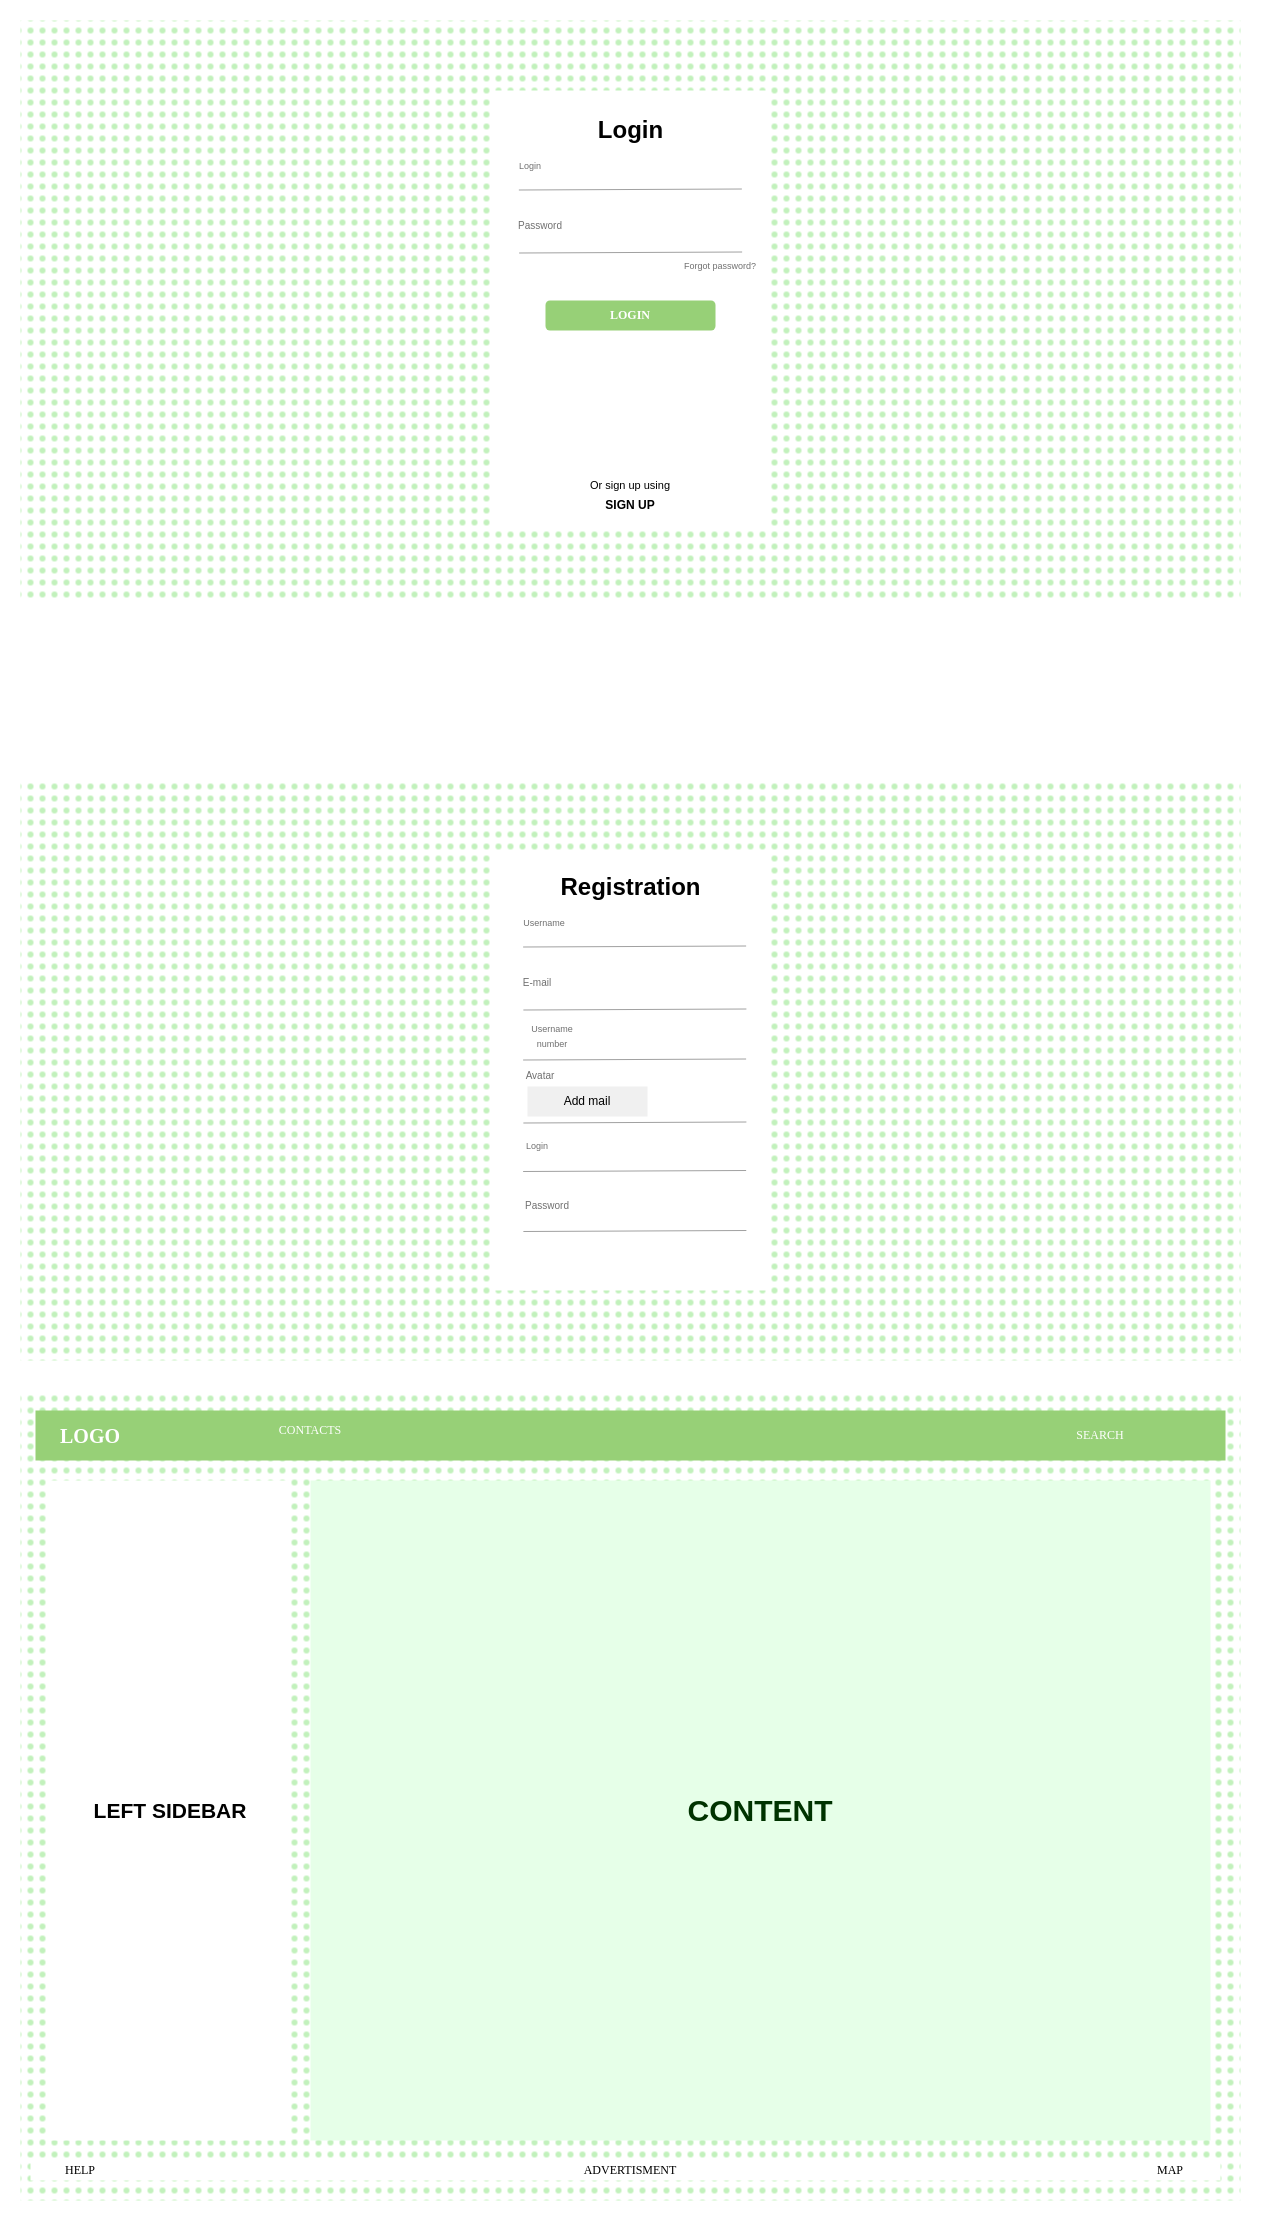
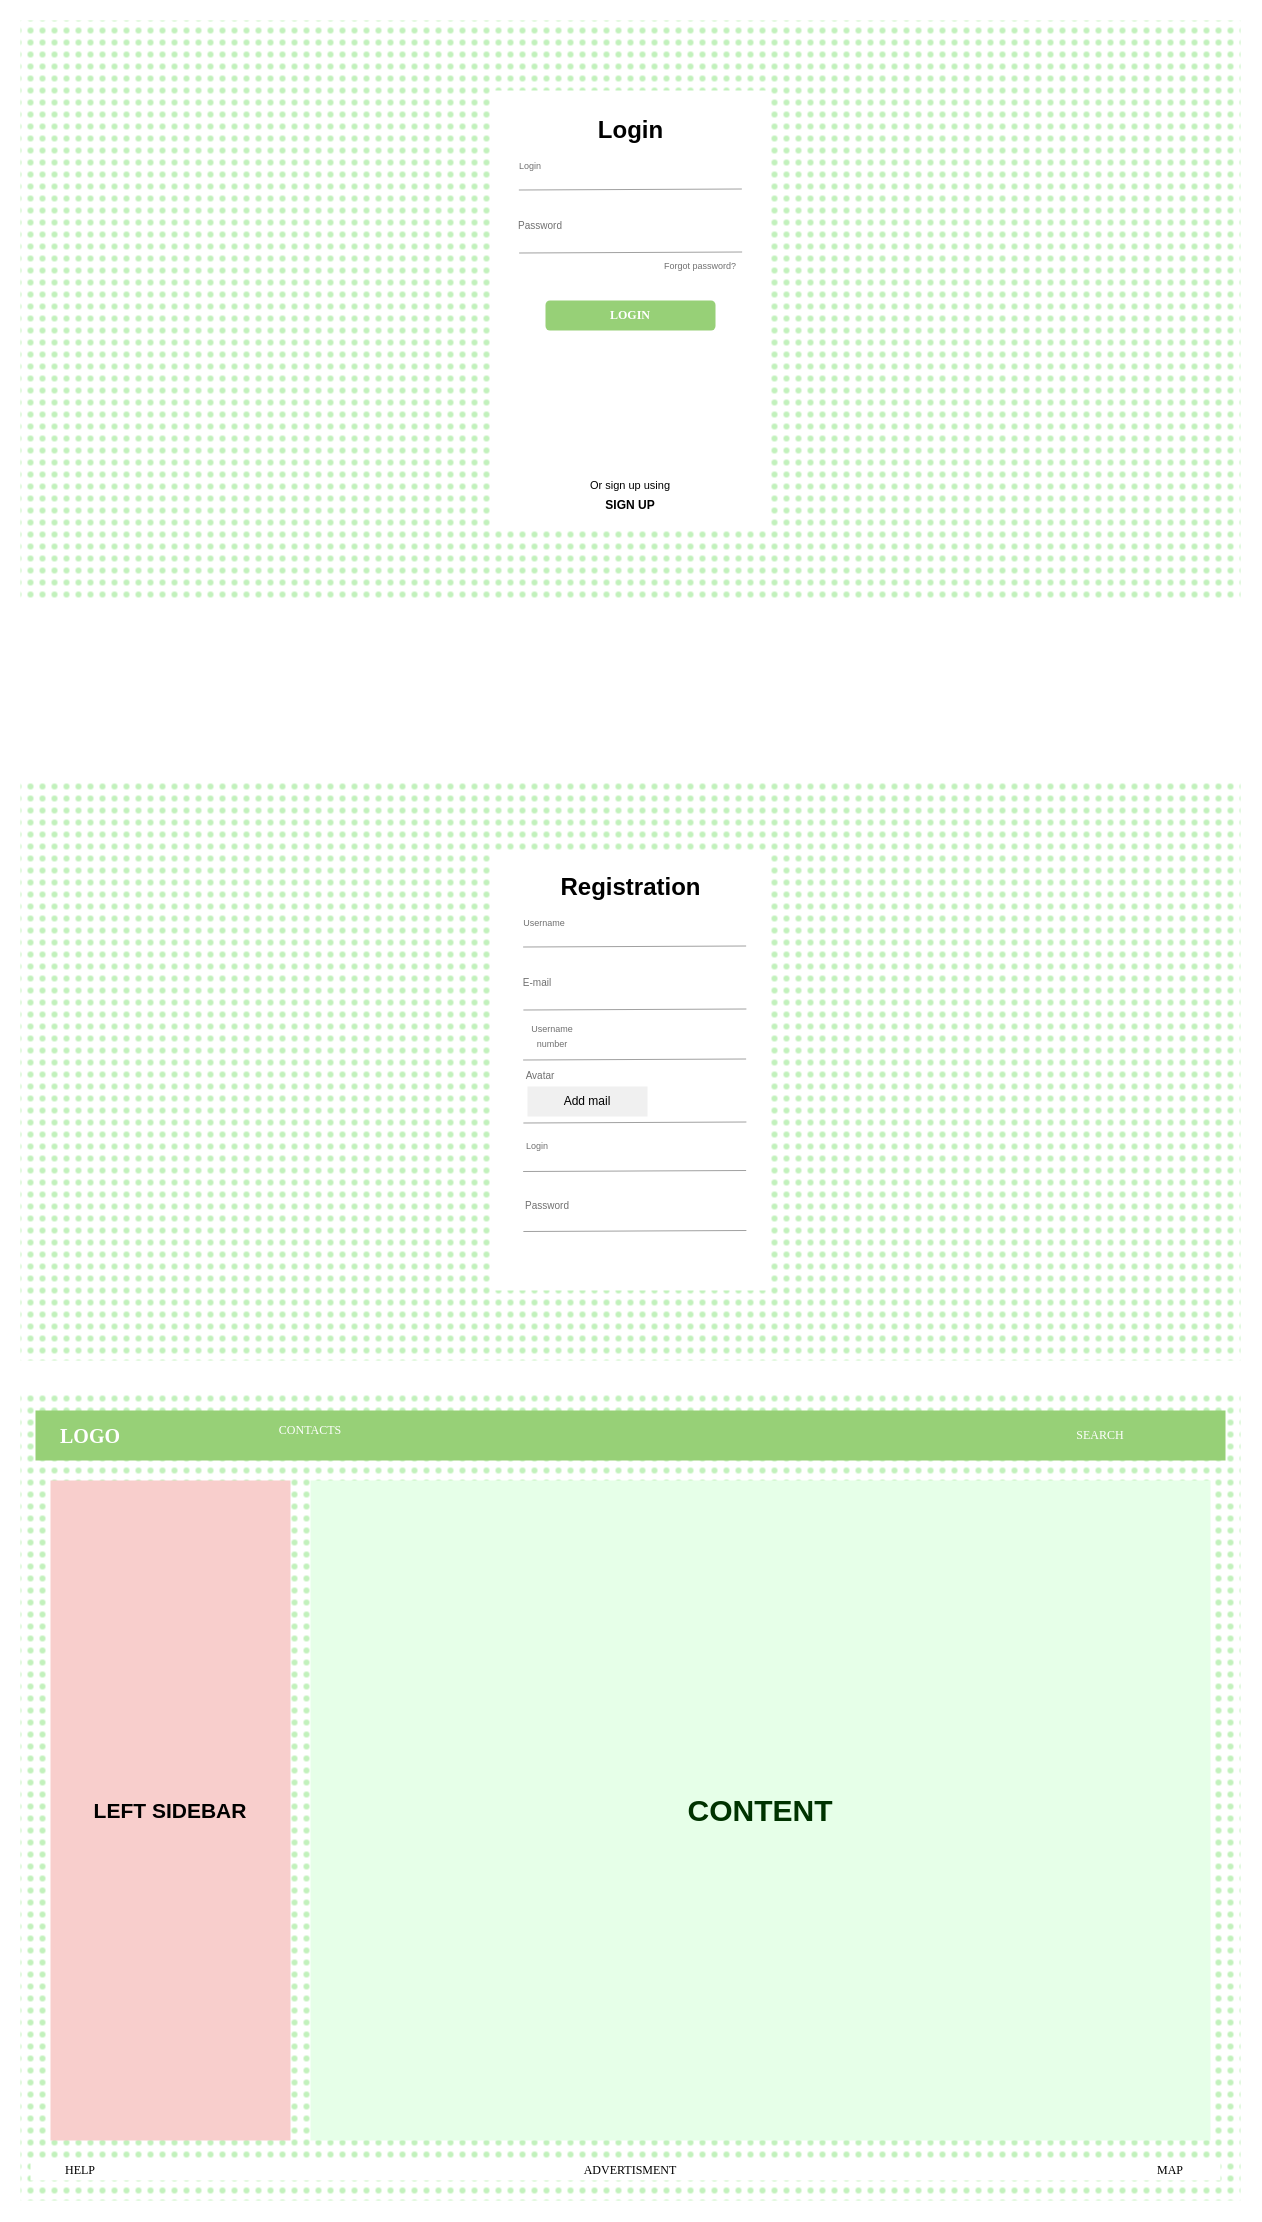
  <mxCell id="0" style=";html=1;" />
  <mxCell id="1" style=";html=1;" parent="0" />
  <mxCell id="2" value="" style="rounded=0;whiteSpace=wrap;html=1;fillColor=#c2f1bc;strokeColor=none;strokeWidth=2;fillStyle=dots;" vertex="1" parent="1"><mxGeometry x="20" y="20" width="1220" height="580" as="geometry" /></mxCell>
  <mxCell id="3" value="" style="rounded=0;whiteSpace=wrap;html=1;strokeColor=none;" vertex="1" parent="1"><mxGeometry x="490" y="90" width="280" height="440" as="geometry" /></mxCell>
  <mxCell id="4" value="Login" style="text;strokeColor=none;fillColor=none;html=1;fontSize=24;fontStyle=1;verticalAlign=middle;align=center;" vertex="1" parent="1"><mxGeometry x="580" y="110" width="100" height="40" as="geometry" /></mxCell>
  <mxCell id="5" value="&lt;font color=&quot;#707070&quot; style=&quot;font-size: 9px;&quot;&gt;Login&lt;/font&gt;" style="text;html=1;strokeColor=none;fillColor=none;align=center;verticalAlign=middle;whiteSpace=wrap;rounded=0;" vertex="1" parent="1"><mxGeometry x="510" y="150" width="40" height="30" as="geometry" /></mxCell>
  <mxCell id="6" value="" style="shape=link;html=1;rounded=0;width=63;strokeColor=#A1A1A1;" edge="1" parent="1"><mxGeometry width="100" relative="1" as="geometry"><mxPoint x="518.5" y="221" as="sourcePoint" /><mxPoint x="741.5" y="220" as="targetPoint" /></mxGeometry></mxCell>
  <mxCell id="7" value="&lt;font color=&quot;#707070&quot; size=&quot;1&quot;&gt;Password&lt;/font&gt;" style="text;html=1;strokeColor=none;fillColor=none;align=center;verticalAlign=middle;whiteSpace=wrap;rounded=0;" vertex="1" parent="1"><mxGeometry x="510" y="210" width="60" height="30" as="geometry" /></mxCell>
- <mxCell id="8" value="&lt;font color=&quot;#707070&quot; style=&quot;font-size: 9px;&quot;&gt;Forgot password?&lt;/font&gt;" style="text;html=1;strokeColor=none;fillColor=none;align=center;verticalAlign=middle;whiteSpace=wrap;rounded=0;" vertex="1" parent="1"><mxGeometry x="680" y="250" width="80" height="30" as="geometry" /></mxCell>
+ <mxCell id="8" value="&lt;font color=&quot;#707070&quot; style=&quot;font-size: 9px;&quot;&gt;Forgot password?&lt;/font&gt;" style="text;html=1;strokeColor=none;fillColor=none;align=center;verticalAlign=middle;whiteSpace=wrap;rounded=0;" vertex="1" parent="1"><mxGeometry x="660" y="250" width="80" height="30" as="geometry" /></mxCell>
  <mxCell id="9" value="&lt;b&gt;&lt;font face=&quot;Comic Sans MS&quot; color=&quot;#ffffff&quot;&gt;LOGIN&lt;/font&gt;&lt;/b&gt;" style="rounded=1;whiteSpace=wrap;html=1;fillColor=#97D077;strokeColor=none;" vertex="1" parent="1"><mxGeometry x="545" y="300" width="170" height="30" as="geometry" /></mxCell>
  <mxCell id="10" value="&lt;font style=&quot;font-size: 11px;&quot;&gt;Or sign up using&lt;/font&gt;" style="text;html=1;strokeColor=none;fillColor=none;align=center;verticalAlign=middle;whiteSpace=wrap;rounded=0;" vertex="1" parent="1"><mxGeometry x="575" y="470" width="110" height="30" as="geometry" /></mxCell>
  <mxCell id="11" value="&lt;b&gt;SIGN UP&lt;/b&gt;" style="text;html=1;strokeColor=none;fillColor=none;align=center;verticalAlign=middle;whiteSpace=wrap;rounded=0;" vertex="1" parent="1"><mxGeometry x="600" y="490" width="60" height="30" as="geometry" /></mxCell>
  <mxCell id="12" value="" style="rounded=0;whiteSpace=wrap;html=1;fillColor=#c2f1bc;strokeColor=none;strokeWidth=2;fillStyle=dots;" vertex="1" parent="1"><mxGeometry x="20" y="780" width="1220" height="580" as="geometry" /></mxCell>
  <mxCell id="13" value="" style="rounded=0;whiteSpace=wrap;html=1;strokeColor=none;" vertex="1" parent="1"><mxGeometry x="490" y="850" width="280" height="440" as="geometry" /></mxCell>
  <mxCell id="14" value="Registration" style="text;strokeColor=none;fillColor=none;html=1;fontSize=24;fontStyle=1;verticalAlign=middle;align=center;" vertex="1" parent="1"><mxGeometry x="580" y="867" width="100" height="40" as="geometry" /></mxCell>
  <mxCell id="15" value="&lt;font color=&quot;#707070&quot; style=&quot;font-size: 9px;&quot;&gt;Username&lt;/font&gt;" style="text;html=1;strokeColor=none;fillColor=none;align=center;verticalAlign=middle;whiteSpace=wrap;rounded=0;" vertex="1" parent="1"><mxGeometry x="514.25" y="907" width="60" height="30" as="geometry" /></mxCell>
  <mxCell id="16" value="" style="shape=link;html=1;rounded=0;width=63;strokeColor=#A1A1A1;" edge="1" parent="1"><mxGeometry width="100" relative="1" as="geometry"><mxPoint x="522.75" y="978" as="sourcePoint" /><mxPoint x="745.75" y="977" as="targetPoint" /></mxGeometry></mxCell>
  <mxCell id="17" value="&lt;font color=&quot;#707070&quot; size=&quot;1&quot;&gt;E-mail&lt;/font&gt;" style="text;html=1;strokeColor=none;fillColor=none;align=center;verticalAlign=middle;whiteSpace=wrap;rounded=0;" vertex="1" parent="1"><mxGeometry x="514.25" y="967" width="45.75" height="30" as="geometry" /></mxCell>
  <mxCell id="18" value="&lt;font color=&quot;#707070&quot; style=&quot;font-size: 9px;&quot;&gt;Username number&lt;/font&gt;" style="text;html=1;strokeColor=none;fillColor=none;align=center;verticalAlign=middle;whiteSpace=wrap;rounded=0;" vertex="1" parent="1"><mxGeometry x="514.25" y="1020" width="75.75" height="30" as="geometry" /></mxCell>
  <mxCell id="19" value="" style="shape=link;html=1;rounded=0;width=63;strokeColor=#A1A1A1;" edge="1" parent="1"><mxGeometry width="100" relative="1" as="geometry"><mxPoint x="522.75" y="1091" as="sourcePoint" /><mxPoint x="745.75" y="1090" as="targetPoint" /></mxGeometry></mxCell>
  <mxCell id="20" value="&lt;font color=&quot;#707070&quot; size=&quot;1&quot;&gt;Avatar&lt;/font&gt;" style="text;html=1;strokeColor=none;fillColor=none;align=center;verticalAlign=middle;whiteSpace=wrap;rounded=0;" vertex="1" parent="1"><mxGeometry x="520" y="1060" width="40" height="30" as="geometry" /></mxCell>
  <mxCell id="21" value="&lt;font color=&quot;#707070&quot; style=&quot;font-size: 9px;&quot;&gt;Login&lt;/font&gt;" style="text;html=1;strokeColor=none;fillColor=none;align=center;verticalAlign=middle;whiteSpace=wrap;rounded=0;" vertex="1" parent="1"><mxGeometry x="514.25" y="1130" width="45.75" height="30" as="geometry" /></mxCell>
  <mxCell id="22" value="" style="shape=link;html=1;rounded=0;width=60;strokeColor=#A1A1A1;" edge="1" parent="1"><mxGeometry width="100" relative="1" as="geometry"><mxPoint x="522.75" y="1201" as="sourcePoint" /><mxPoint x="745.75" y="1200" as="targetPoint" /></mxGeometry></mxCell>
  <mxCell id="23" value="&lt;font color=&quot;#707070&quot; size=&quot;1&quot;&gt;Password&lt;/font&gt;" style="text;html=1;strokeColor=none;fillColor=none;align=center;verticalAlign=middle;whiteSpace=wrap;rounded=0;" vertex="1" parent="1"><mxGeometry x="520" y="1190" width="54.25" height="30" as="geometry" /></mxCell>
  <mxCell id="24" value="Add mail" style="rounded=0;whiteSpace=wrap;html=1;fillColor=#F0F0F0;strokeColor=none;" vertex="1" parent="1"><mxGeometry x="527" y="1086" width="120" height="30" as="geometry" /></mxCell>
  <mxCell id="25" value="" style="rounded=0;whiteSpace=wrap;html=1;fillColor=#c2f1bc;strokeColor=none;strokeWidth=2;fillStyle=dots;" vertex="1" parent="1"><mxGeometry x="20" y="1390" width="1220" height="810" as="geometry" /></mxCell>
  <mxCell id="26" value="" style="rounded=0;whiteSpace=wrap;html=1;strokeColor=none;fillColor=#97D077;" vertex="1" parent="1"><mxGeometry x="35" y="1410" width="1190" height="50" as="geometry" /></mxCell>
  <mxCell id="27" value="" style="rounded=0;whiteSpace=wrap;html=1;strokeColor=none;" vertex="1" parent="1"><mxGeometry x="30" y="2160" width="1190" height="20" as="geometry" /></mxCell>
  <mxCell id="28" value="&lt;font face=&quot;Comic Sans MS&quot; color=&quot;#ffffff&quot;&gt;&lt;b style=&quot;font-size: 20px;&quot;&gt;LOGO&lt;/b&gt;&lt;/font&gt;" style="text;html=1;strokeColor=none;fillColor=none;align=center;verticalAlign=middle;whiteSpace=wrap;rounded=0;" vertex="1" parent="1"><mxGeometry x="60" y="1420" width="60" height="30" as="geometry" /></mxCell>
  <mxCell id="29" value="&lt;font face=&quot;Comic Sans MS&quot; color=&quot;#ffffff&quot;&gt;SEARCH&lt;/font&gt;" style="text;html=1;strokeColor=none;fillColor=none;align=center;verticalAlign=middle;whiteSpace=wrap;rounded=0;" vertex="1" parent="1"><mxGeometry x="1070" y="1420" width="60" height="30" as="geometry" /></mxCell>
  <mxCell id="30" value="&lt;font face=&quot;Comic Sans MS&quot; color=&quot;#ffffff&quot;&gt;CONTACTS&lt;/font&gt;" style="text;html=1;strokeColor=none;fillColor=none;align=center;verticalAlign=middle;whiteSpace=wrap;rounded=0;" vertex="1" parent="1"><mxGeometry x="280" y="1415" width="60" height="30" as="geometry" /></mxCell>
  <mxCell id="31" value="&lt;b&gt;&lt;font color=&quot;#003300&quot; style=&quot;font-size: 30px;&quot;&gt;CONTENT&lt;/font&gt;&lt;/b&gt;" style="rounded=0;whiteSpace=wrap;html=1;strokeColor=none;gradientColor=none;fillStyle=auto;fillColor=#E6FFE8;" vertex="1" parent="1"><mxGeometry x="310" y="1480" width="900" height="660" as="geometry" /></mxCell>
- <mxCell id="32" value="&lt;b&gt;&lt;font style=&quot;font-size: 21px;&quot;&gt;LEFT SIDEBAR&lt;/font&gt;&lt;/b&gt;" style="rounded=0;whiteSpace=wrap;html=1;strokeColor=none;" vertex="1" parent="1"><mxGeometry x="50" y="1480" width="240" height="660" as="geometry" /></mxCell>
+ <mxCell id="32" value="&lt;b&gt;&lt;font style=&quot;font-size: 21px;&quot;&gt;LEFT SIDEBAR&lt;/font&gt;&lt;/b&gt;" style="rounded=0;whiteSpace=wrap;html=1;strokeColor=none;fillColor=#f8cecc;" vertex="1" parent="1"><mxGeometry x="50" y="1480" width="240" height="660" as="geometry" /></mxCell>
  <mxCell id="33" value="&lt;font face=&quot;Comic Sans MS&quot;&gt;HELP&lt;/font&gt;" style="text;html=1;strokeColor=none;fillColor=none;align=center;verticalAlign=middle;whiteSpace=wrap;rounded=0;" vertex="1" parent="1"><mxGeometry x="50" y="2155" width="60" height="30" as="geometry" /></mxCell>
  <mxCell id="34" value="&lt;font face=&quot;Comic Sans MS&quot;&gt;ADVERTISMENT&lt;/font&gt;" style="text;html=1;strokeColor=none;fillColor=none;align=center;verticalAlign=middle;whiteSpace=wrap;rounded=0;" vertex="1" parent="1"><mxGeometry x="600" y="2155" width="60" height="30" as="geometry" /></mxCell>
  <mxCell id="35" value="&lt;font face=&quot;Comic Sans MS&quot;&gt;MAP&lt;/font&gt;" style="text;html=1;strokeColor=none;fillColor=none;align=center;verticalAlign=middle;whiteSpace=wrap;rounded=0;" vertex="1" parent="1"><mxGeometry x="1140" y="2155" width="60" height="30" as="geometry" /></mxCell>
